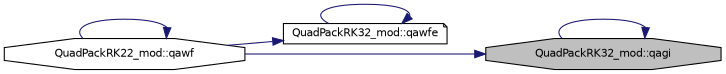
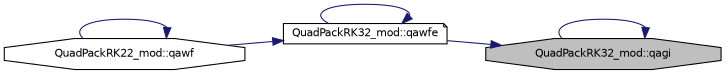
  digraph {
    rankdir=RL
    node [color=black fillcolor=white fontname=Helvetica fontsize=10 shape=octagon style=filled]
    edge [color=midnightblue dir=back fontname=Helvetica fontsize=10 labelfontname=Helvetica labelfontsize=10 style=solid]
    n1 [fillcolor=grey75 fontcolor=black height=0.2 label="QuadPackRK32_mod::qagi" width=0.4]
    n2 [height=0.2 label="QuadPackRK32_mod::qawfe" shape=note width=0.4]
    n3 [height=0.2 label="QuadPackRK22_mod::qawf" width=0.4]
    n1 -> n1
-   n1 -> n3
+   n1 -> n2
    n2 -> n2
    n2 -> n3
    n3 -> n3
  }
